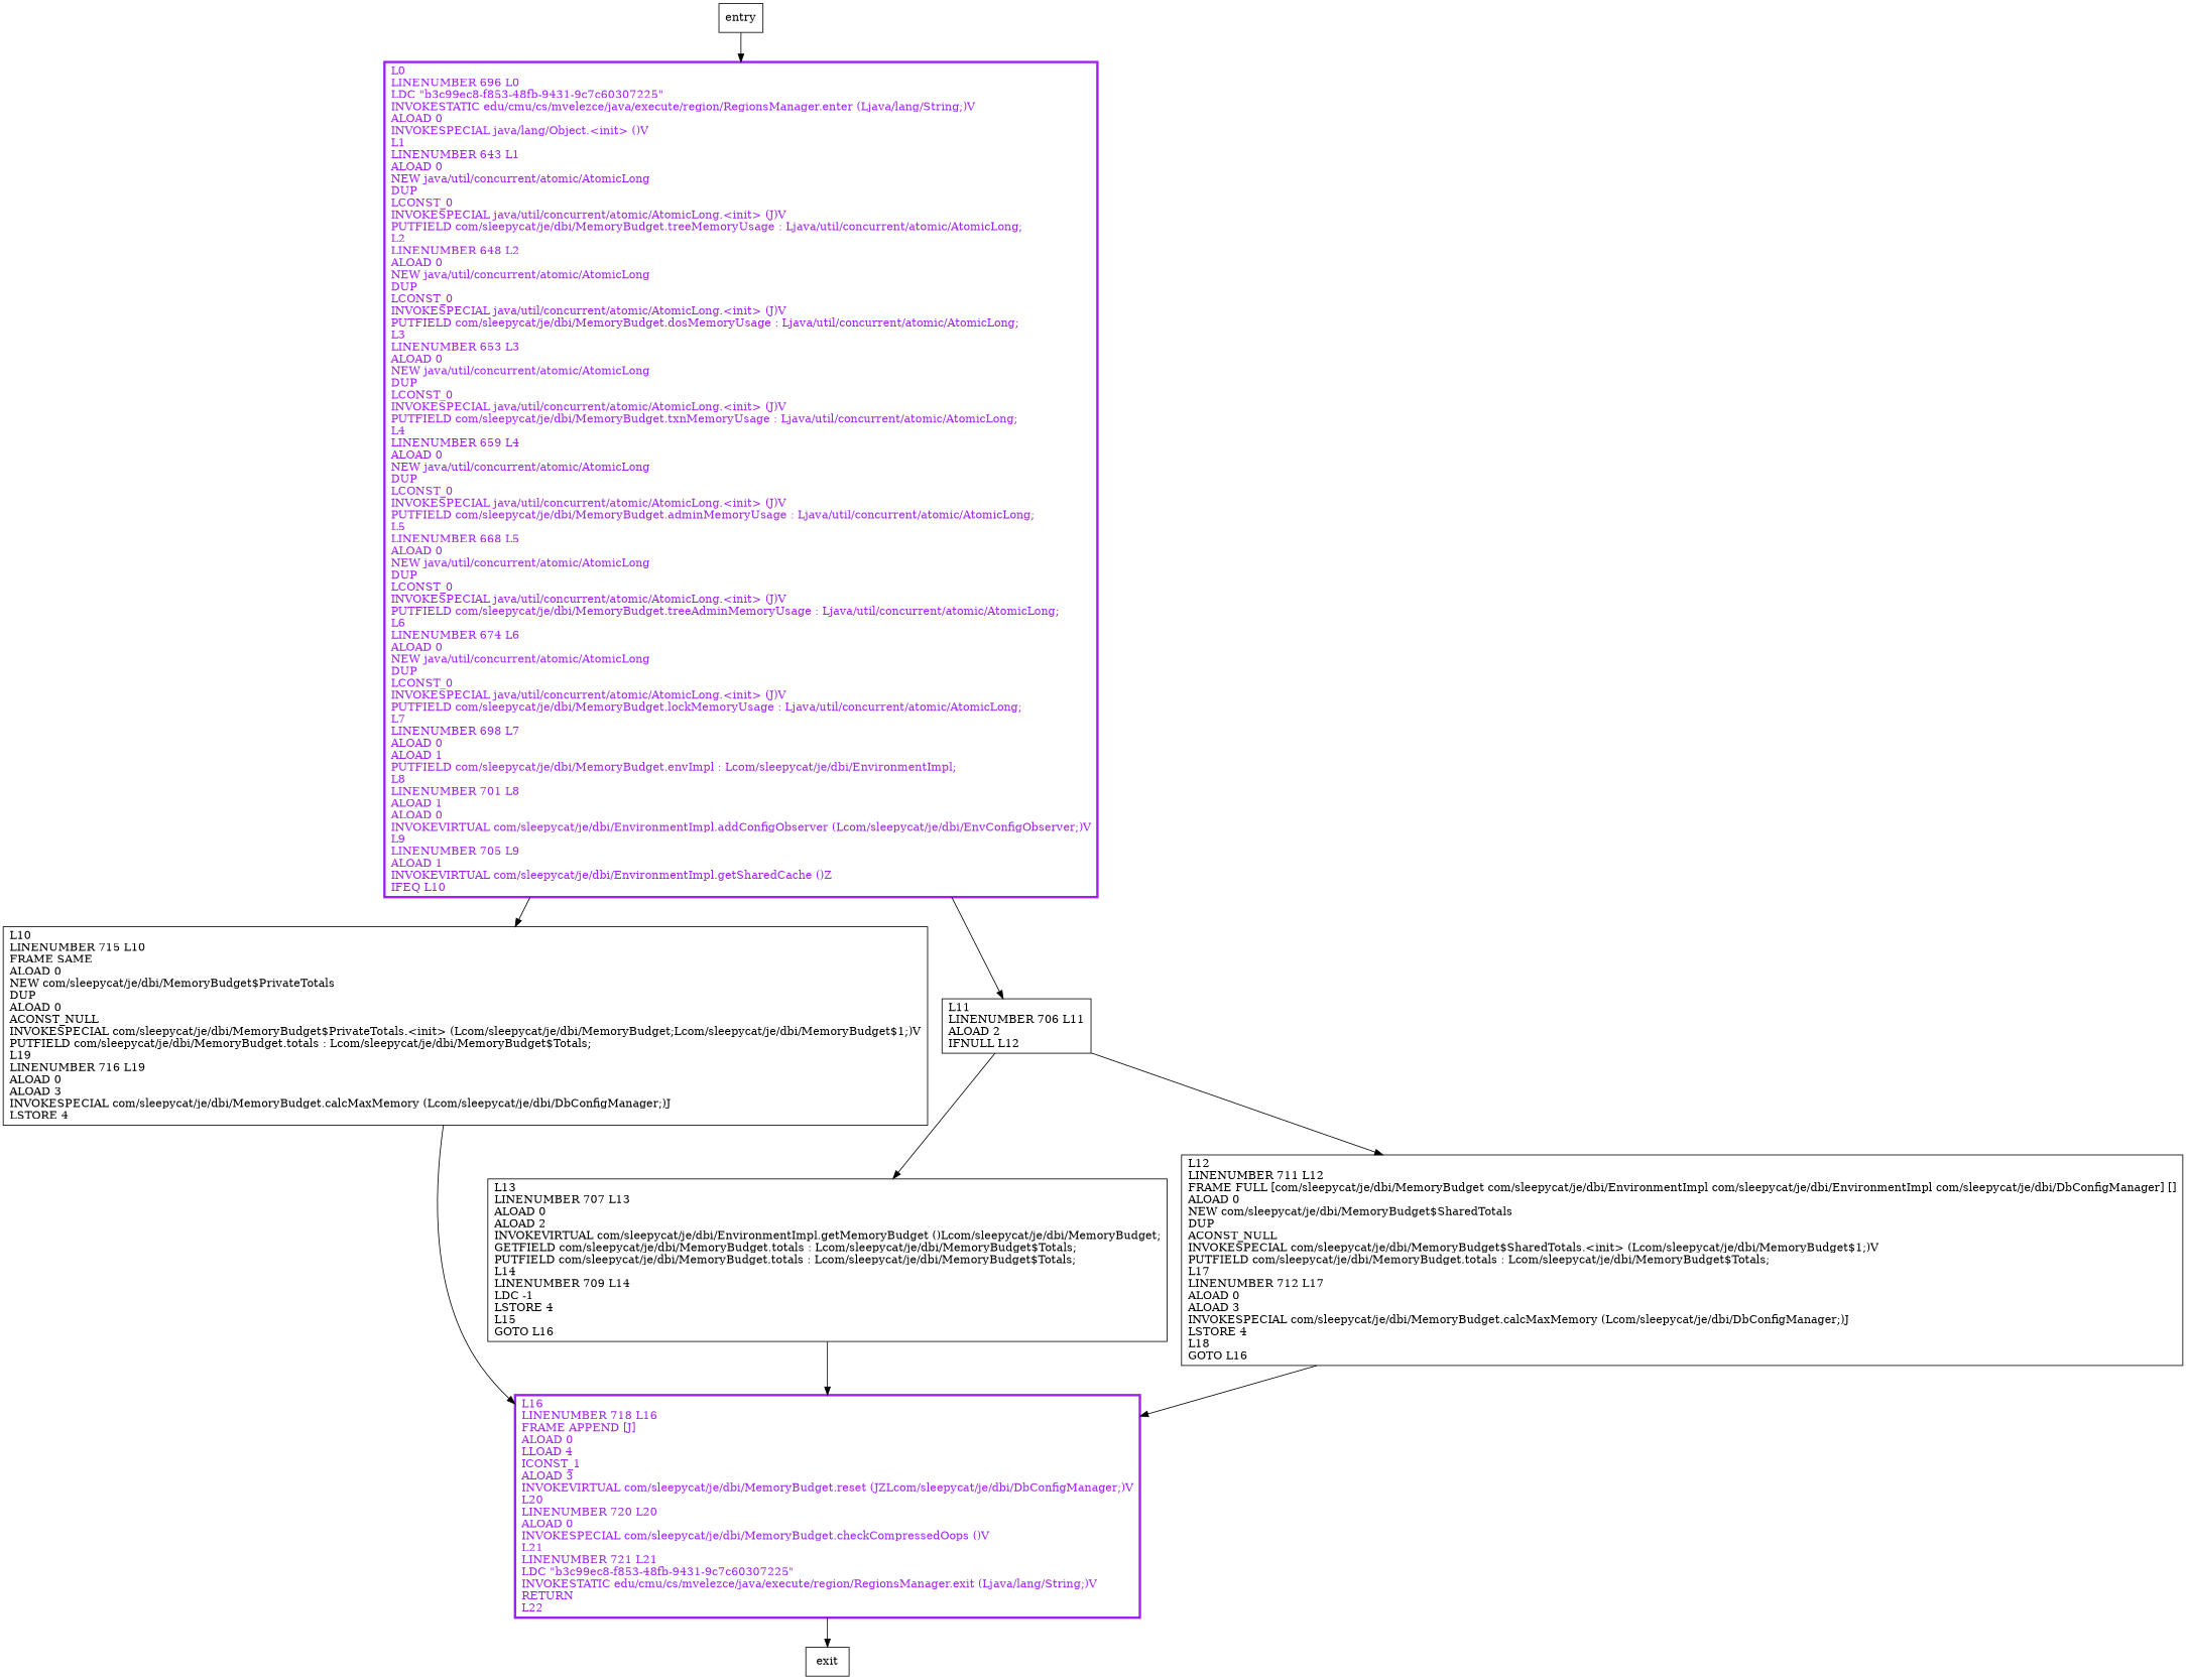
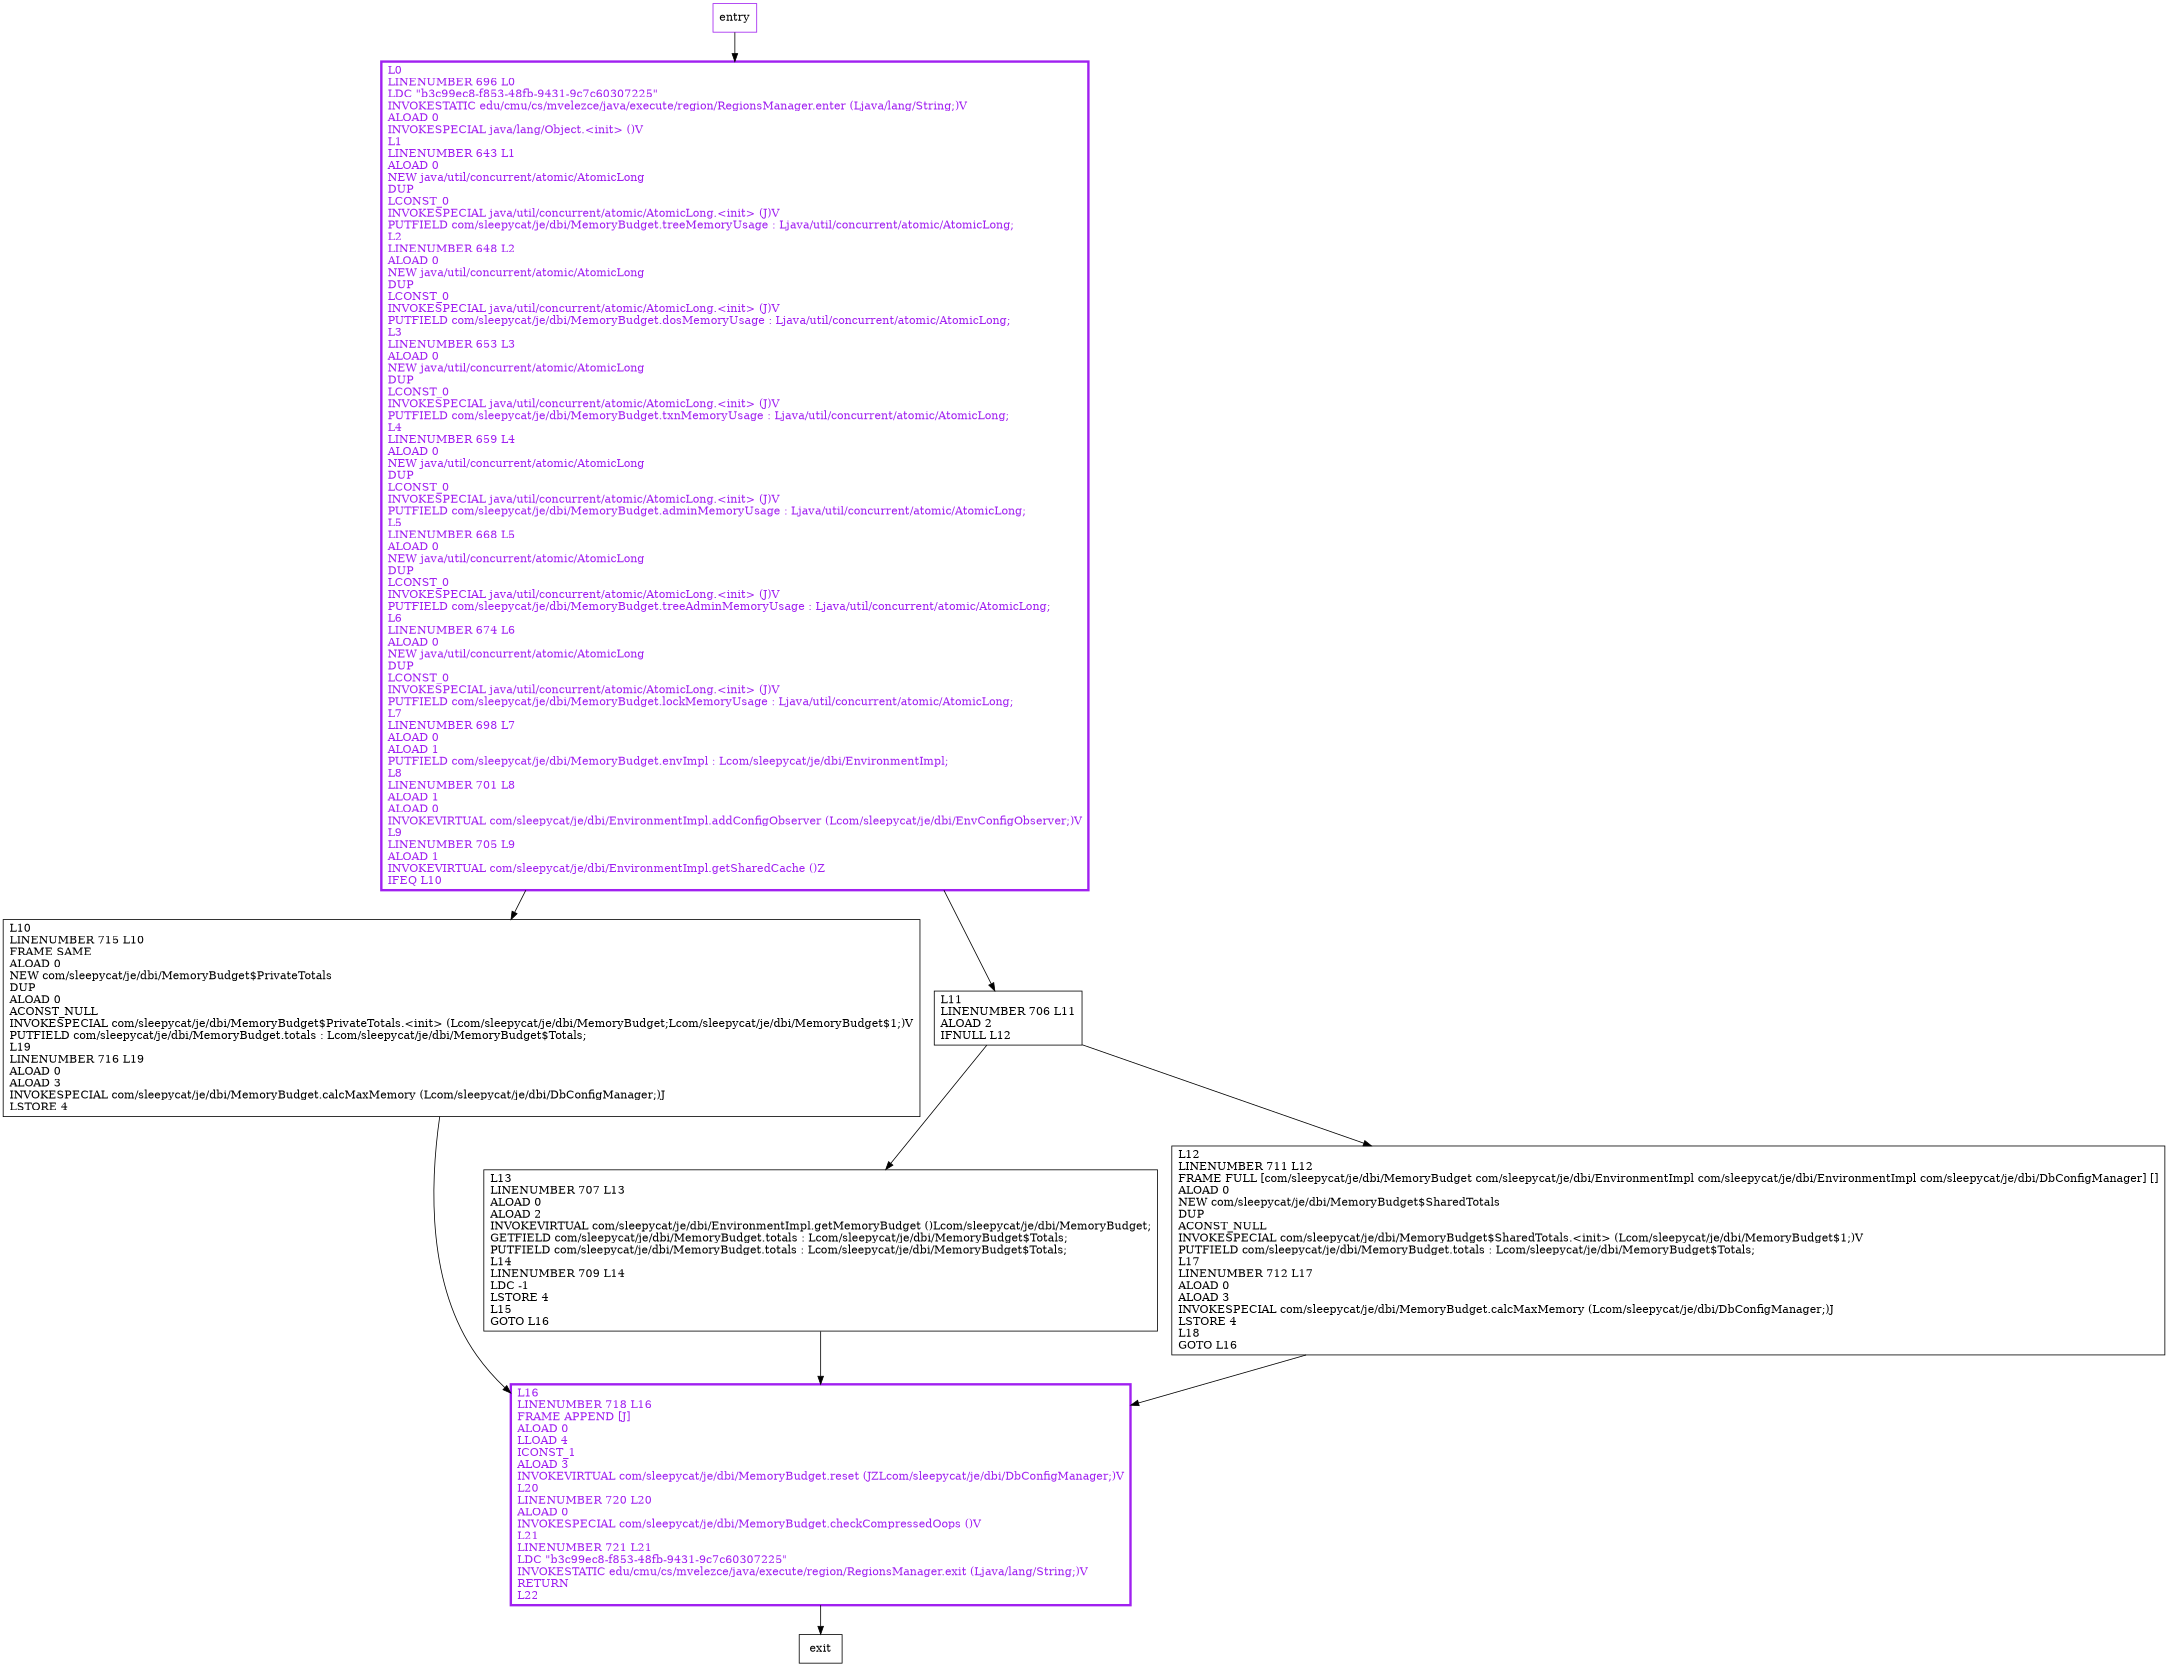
  digraph {
    node [shape=record]
    n1 [label="L10\lLINENUMBER 715 L10\lFRAME SAME\lALOAD 0\lNEW com/sleepycat/je/dbi/MemoryBudget$PrivateTotals\lDUP\lALOAD 0\lACONST_NULL\lINVOKESPECIAL com/sleepycat/je/dbi/MemoryBudget$PrivateTotals.\<init\> (Lcom/sleepycat/je/dbi/MemoryBudget;Lcom/sleepycat/je/dbi/MemoryBudget$1;)V\lPUTFIELD com/sleepycat/je/dbi/MemoryBudget.totals : Lcom/sleepycat/je/dbi/MemoryBudget$Totals;\lL19\lLINENUMBER 716 L19\lALOAD 0\lALOAD 3\lINVOKESPECIAL com/sleepycat/je/dbi/MemoryBudget.calcMaxMemory (Lcom/sleepycat/je/dbi/DbConfigManager;)J\lLSTORE 4\l"]
    n2 [color=purple fontcolor=purple label="L16\lLINENUMBER 718 L16\lFRAME APPEND [J]\lALOAD 0\lLLOAD 4\lICONST_1\lALOAD 3\lINVOKEVIRTUAL com/sleepycat/je/dbi/MemoryBudget.reset (JZLcom/sleepycat/je/dbi/DbConfigManager;)V\lL20\lLINENUMBER 720 L20\lALOAD 0\lINVOKESPECIAL com/sleepycat/je/dbi/MemoryBudget.checkCompressedOops ()V\lL21\lLINENUMBER 721 L21\lLDC \"b3c99ec8-f853-48fb-9431-9c7c60307225\"\lINVOKESTATIC edu/cmu/cs/mvelezce/java/execute/region/RegionsManager.exit (Ljava/lang/String;)V\lRETURN\lL22\l" penwidth=3]
    n3 [label="L13\lLINENUMBER 707 L13\lALOAD 0\lALOAD 2\lINVOKEVIRTUAL com/sleepycat/je/dbi/EnvironmentImpl.getMemoryBudget ()Lcom/sleepycat/je/dbi/MemoryBudget;\lGETFIELD com/sleepycat/je/dbi/MemoryBudget.totals : Lcom/sleepycat/je/dbi/MemoryBudget$Totals;\lPUTFIELD com/sleepycat/je/dbi/MemoryBudget.totals : Lcom/sleepycat/je/dbi/MemoryBudget$Totals;\lL14\lLINENUMBER 709 L14\lLDC -1\lLSTORE 4\lL15\lGOTO L16\l"]
    n4 [label="L12\lLINENUMBER 711 L12\lFRAME FULL [com/sleepycat/je/dbi/MemoryBudget com/sleepycat/je/dbi/EnvironmentImpl com/sleepycat/je/dbi/EnvironmentImpl com/sleepycat/je/dbi/DbConfigManager] []\lALOAD 0\lNEW com/sleepycat/je/dbi/MemoryBudget$SharedTotals\lDUP\lACONST_NULL\lINVOKESPECIAL com/sleepycat/je/dbi/MemoryBudget$SharedTotals.\<init\> (Lcom/sleepycat/je/dbi/MemoryBudget$1;)V\lPUTFIELD com/sleepycat/je/dbi/MemoryBudget.totals : Lcom/sleepycat/je/dbi/MemoryBudget$Totals;\lL17\lLINENUMBER 712 L17\lALOAD 0\lALOAD 3\lINVOKESPECIAL com/sleepycat/je/dbi/MemoryBudget.calcMaxMemory (Lcom/sleepycat/je/dbi/DbConfigManager;)J\lLSTORE 4\lL18\lGOTO L16\l"]
    n5 [color=purple fontcolor=purple label="L0\lLINENUMBER 696 L0\lLDC \"b3c99ec8-f853-48fb-9431-9c7c60307225\"\lINVOKESTATIC edu/cmu/cs/mvelezce/java/execute/region/RegionsManager.enter (Ljava/lang/String;)V\lALOAD 0\lINVOKESPECIAL java/lang/Object.\<init\> ()V\lL1\lLINENUMBER 643 L1\lALOAD 0\lNEW java/util/concurrent/atomic/AtomicLong\lDUP\lLCONST_0\lINVOKESPECIAL java/util/concurrent/atomic/AtomicLong.\<init\> (J)V\lPUTFIELD com/sleepycat/je/dbi/MemoryBudget.treeMemoryUsage : Ljava/util/concurrent/atomic/AtomicLong;\lL2\lLINENUMBER 648 L2\lALOAD 0\lNEW java/util/concurrent/atomic/AtomicLong\lDUP\lLCONST_0\lINVOKESPECIAL java/util/concurrent/atomic/AtomicLong.\<init\> (J)V\lPUTFIELD com/sleepycat/je/dbi/MemoryBudget.dosMemoryUsage : Ljava/util/concurrent/atomic/AtomicLong;\lL3\lLINENUMBER 653 L3\lALOAD 0\lNEW java/util/concurrent/atomic/AtomicLong\lDUP\lLCONST_0\lINVOKESPECIAL java/util/concurrent/atomic/AtomicLong.\<init\> (J)V\lPUTFIELD com/sleepycat/je/dbi/MemoryBudget.txnMemoryUsage : Ljava/util/concurrent/atomic/AtomicLong;\lL4\lLINENUMBER 659 L4\lALOAD 0\lNEW java/util/concurrent/atomic/AtomicLong\lDUP\lLCONST_0\lINVOKESPECIAL java/util/concurrent/atomic/AtomicLong.\<init\> (J)V\lPUTFIELD com/sleepycat/je/dbi/MemoryBudget.adminMemoryUsage : Ljava/util/concurrent/atomic/AtomicLong;\lL5\lLINENUMBER 668 L5\lALOAD 0\lNEW java/util/concurrent/atomic/AtomicLong\lDUP\lLCONST_0\lINVOKESPECIAL java/util/concurrent/atomic/AtomicLong.\<init\> (J)V\lPUTFIELD com/sleepycat/je/dbi/MemoryBudget.treeAdminMemoryUsage : Ljava/util/concurrent/atomic/AtomicLong;\lL6\lLINENUMBER 674 L6\lALOAD 0\lNEW java/util/concurrent/atomic/AtomicLong\lDUP\lLCONST_0\lINVOKESPECIAL java/util/concurrent/atomic/AtomicLong.\<init\> (J)V\lPUTFIELD com/sleepycat/je/dbi/MemoryBudget.lockMemoryUsage : Ljava/util/concurrent/atomic/AtomicLong;\lL7\lLINENUMBER 698 L7\lALOAD 0\lALOAD 1\lPUTFIELD com/sleepycat/je/dbi/MemoryBudget.envImpl : Lcom/sleepycat/je/dbi/EnvironmentImpl;\lL8\lLINENUMBER 701 L8\lALOAD 1\lALOAD 0\lINVOKEVIRTUAL com/sleepycat/je/dbi/EnvironmentImpl.addConfigObserver (Lcom/sleepycat/je/dbi/EnvConfigObserver;)V\lL9\lLINENUMBER 705 L9\lALOAD 1\lINVOKEVIRTUAL com/sleepycat/je/dbi/EnvironmentImpl.getSharedCache ()Z\lIFEQ L10\l" penwidth=3]
    n6 [label="L11\lLINENUMBER 706 L11\lALOAD 2\lIFNULL L12\l"]
    exit
-   entry
+   entry [color=purple]
    n1 -> n2
    n2 -> exit
    n3 -> n2
    n4 -> n2
    n5 -> n1
    n5 -> n6
    n6 -> n3
    n6 -> n4
    entry -> n5
  }
